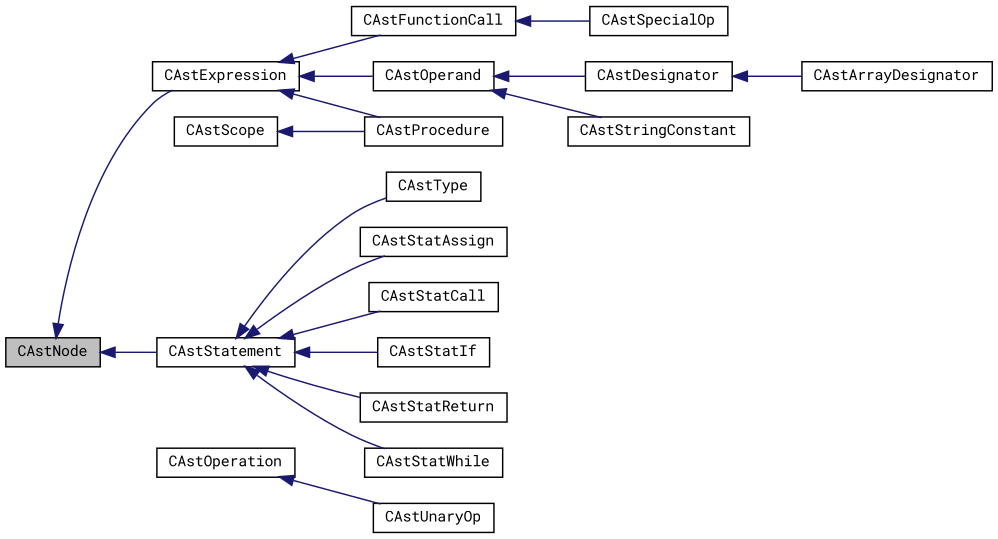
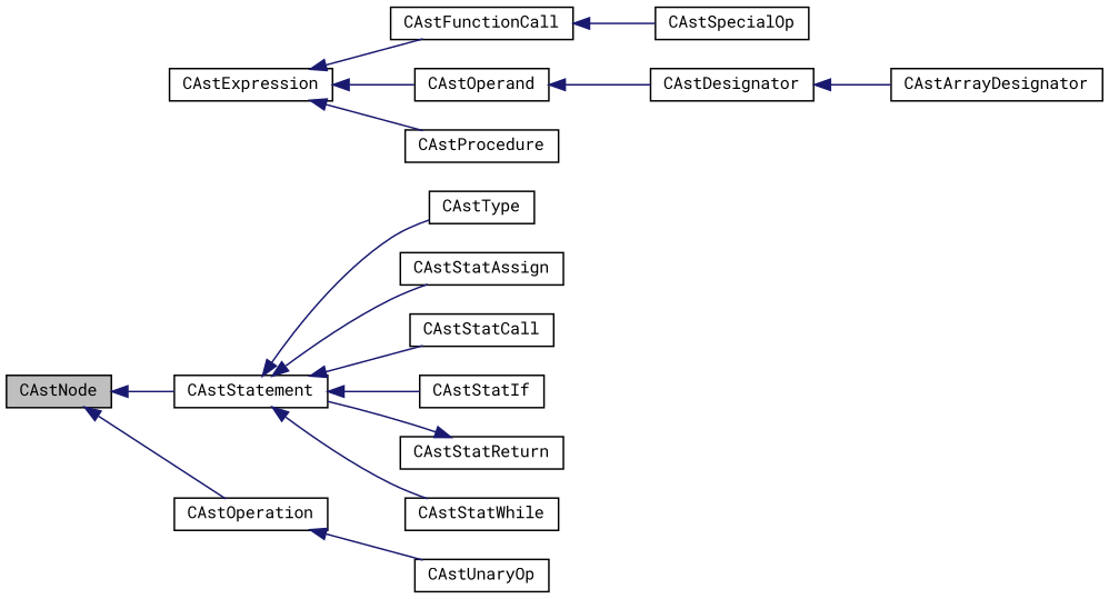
  digraph {
    fontname="Roboto Mono"
    rankdir=LR
    node [color=black fillcolor=white fontname="Roboto Mono" fontsize=10 shape=record style=filled]
    edge [color=midnightblue dir=back fontname="Roboto Mono" fontsize=10 labelfontname=Helvetica labelfontsize=10 style=solid]
    n1 [fillcolor=grey75 fontcolor=black height=0.2 label=CAstNode width=0.4]
    n2 [height=0.2 label=CAstExpression width=0.4]
    n3 [height=0.2 label=CAstStatement width=0.4]
    n4 [height=0.2 label=CAstFunctionCall width=0.4]
    n5 [height=0.2 label=CAstOperand width=0.4]
    n6 [height=0.2 label=CAstProcedure width=0.4]
-   n7 [height=0.2 label=CAstScope width=0.4]
    n8 [height=0.2 label=CAstType width=0.4]
    n9 [height=0.2 label=CAstStatAssign width=0.4]
    n10 [height=0.2 label=CAstStatCall width=0.4]
    n11 [height=0.2 label=CAstStatIf width=0.4]
    n12 [height=0.2 label=CAstStatReturn width=0.4]
    n13 [height=0.2 label=CAstStatWhile width=0.4]
    n14 [height=0.2 label=CAstSpecialOp width=0.4]
    n15 [height=0.2 label=CAstDesignator width=0.4]
-   n16 [height=0.2 label=CAstStringConstant width=0.4]
    n17 [height=0.2 label=CAstOperation width=0.4]
    n18 [height=0.2 label=CAstUnaryOp width=0.4]
    n19 [height=0.2 label=CAstArrayDesignator width=0.4]
-   n1 -> n2
+   n1 -> n17
    n1 -> n3
    n2 -> n4
    n2 -> n5
    n2 -> n6
    n3 -> n8
    n3 -> n9
    n3 -> n10
    n3 -> n11
-   n3 -> n12
+   n12 -> n3
    n3 -> n13
    n4 -> n14
    n5 -> n15
-   n5 -> n16
-   n7 -> n6
    n15 -> n19
    n17 -> n18
  }
